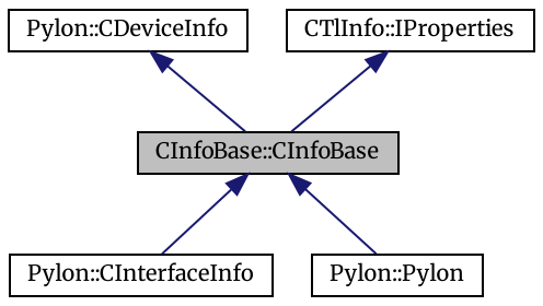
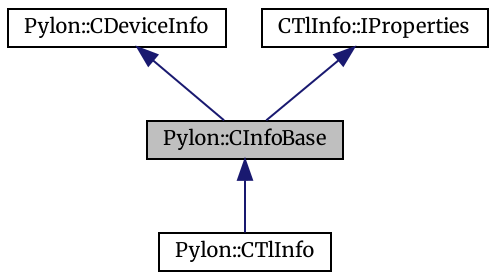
  digraph {
    fontname=Merriweather
    node [color=black fillcolor=white fontname=Merriweather fontsize=10 shape=record style=filled]
    edge [color=midnightblue dir=back fontname=Merriweather fontsize=10 labelfontname=Helvetica labelfontsize=10 style=solid]
-   n1 [fillcolor=grey75 fontcolor=black height=0.2 label="CInfoBase::CInfoBase" width=0.4]
-   n2 [height=0.2 label="Pylon::CInterfaceInfo" width=0.4]
-   n3 [height=0.2 label="Pylon::Pylon" width=0.4]
+   n1 [fillcolor=grey75 fontcolor=black height=0.2 label="Pylon::CInfoBase" width=0.4]
+   n3 [height=0.2 label="Pylon::CTlInfo" width=0.4]
    n4 [height=0.2 label="Pylon::CDeviceInfo" width=0.4]
    n5 [height=0.2 label="CTlInfo::IProperties" width=0.4]
-   n1 -> n2
    n1 -> n3
    n4 -> n1
    n5 -> n1
  }
